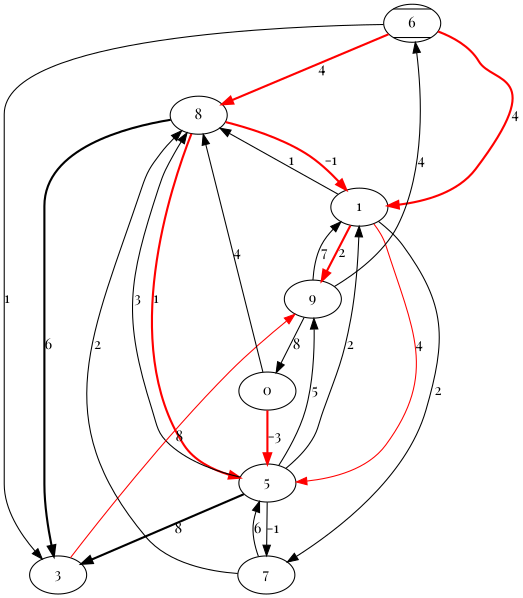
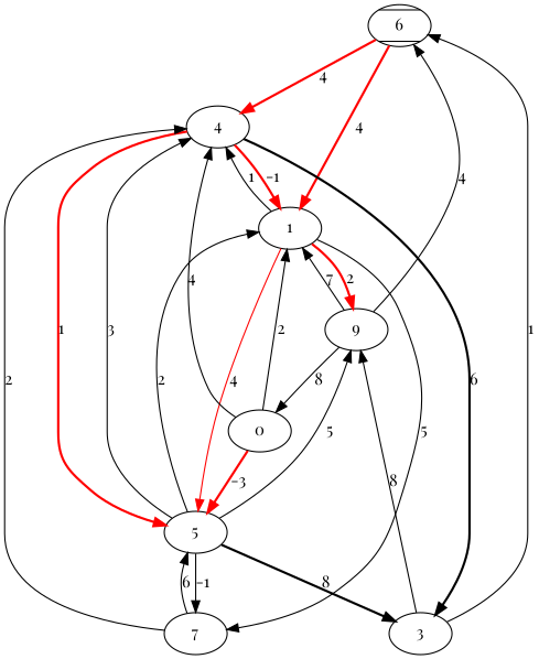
  digraph {
    fontname="Playfair Display"
    node [fontname="Playfair Display"]
    edge [fontname="Playfair Display"]
    6 [style=diagonals]
-   4 [label=8]
+   4
    1
    5
    3
    7
    0
    n8 [label=9]
    6 -> 4 [color=red label=4 style=bold]
    6 -> 1 [color=red label=4 style=bold]
    4 -> 1 [color=red label=-1 style=bold]
    4 -> 5 [color=red label=1 style=bold]
    4 -> 3 [color=black label=6 style=bold]
    1 -> 4 [label=1]
    1 -> 5 [color=red label=4]
-   1 -> 7 [label=2]
+   1 -> 7 [label=5]
    1 -> n8 [color=red label=2 style=bold]
    5 -> 4 [label=3]
    5 -> 1 [label=2]
    5 -> 3 [label=8 style=bold]
    5 -> 7 [label=-1]
    5 -> n8 [label=5]
-   6 -> 3 [label=1]
-   3 -> n8 [label=8 color=red]
+   3 -> 6 [label=1]
+   3 -> n8 [label=8]
    7 -> 4 [label=2]
    7 -> 5 [label=6]
    0 -> 4 [label=4]
+   0 -> 1 [label=2]
    0 -> 5 [color=red label=-3 style=bold]
    n8 -> 6 [label=4]
    n8 -> 1 [label=7]
    n8 -> 0 [label=8]
  }
